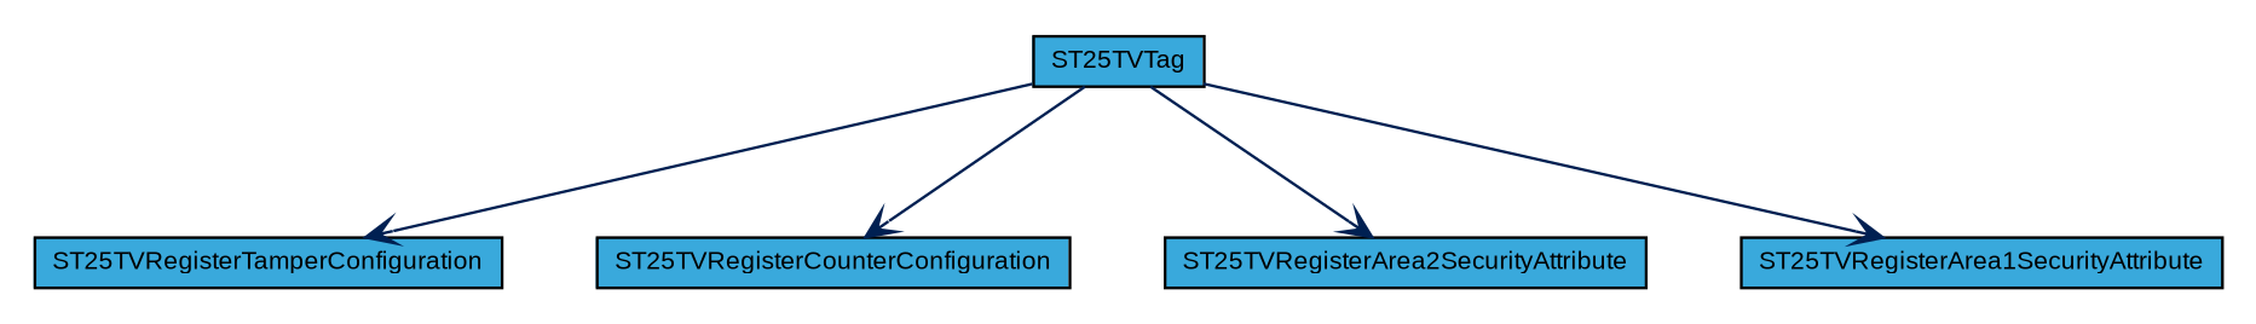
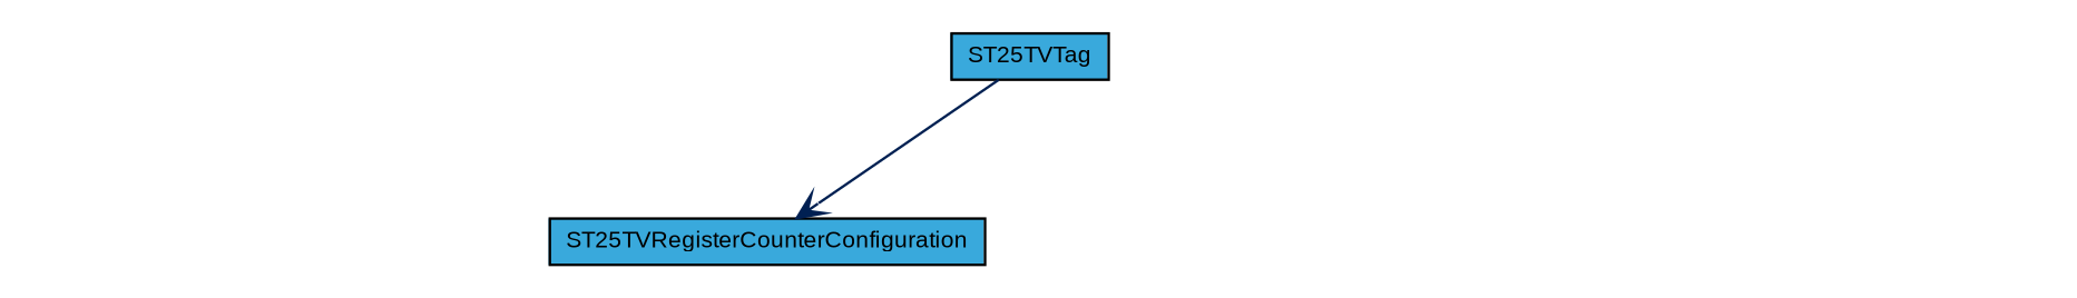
  digraph {
    nodesep=0.25
    ranksep=0.5
    node [fontcolor=black fontname=arial fontsize=9.0 shape=plaintext]
    edge [arrowhead=open color="#002052" fontcolor="#002052" fontname=arial fontsize=10.0 headport=p labelfontname=arial labelfontsize=10 tailport=p]
    n1 [label=<<table title="com.st.st25sdk.type5.st25tv.ST25TVTag" border="0" cellborder="1" cellspacing="0" cellpadding="2" port="p" bgcolor="#39a9dc" href="./ST25TVTag.html"> 		<tr><td><table border="0" cellspacing="0" cellpadding="1"> <tr><td align="center" balign="center"> ST25TVTag </td></tr> 		</table></td></tr> 		</table>>]
-   n2 [label=<<table title="com.st.st25sdk.type5.st25tv.ST25TVRegisterTamperConfiguration" border="0" cellborder="1" cellspacing="0" cellpadding="2" port="p" bgcolor="#39a9dc" href="./ST25TVRegisterTamperConfiguration.html"> 		<tr><td><table border="0" cellspacing="0" cellpadding="1"> <tr><td align="center" balign="center"> ST25TVRegisterTamperConfiguration </td></tr> 		</table></td></tr> 		</table>>]
    n3 [label=<<table title="com.st.st25sdk.type5.st25tv.ST25TVRegisterCounterConfiguration" border="0" cellborder="1" cellspacing="0" cellpadding="2" port="p" bgcolor="#39a9dc" href="./ST25TVRegisterCounterConfiguration.html"> 		<tr><td><table border="0" cellspacing="0" cellpadding="1"> <tr><td align="center" balign="center"> ST25TVRegisterCounterConfiguration </td></tr> 		</table></td></tr> 		</table>>]
-   n4 [label=<<table title="com.st.st25sdk.type5.st25tv.ST25TVRegisterArea2SecurityAttribute" border="0" cellborder="1" cellspacing="0" cellpadding="2" port="p" bgcolor="#39a9dc" href="./ST25TVRegisterArea2SecurityAttribute.html"> 		<tr><td><table border="0" cellspacing="0" cellpadding="1"> <tr><td align="center" balign="center"> ST25TVRegisterArea2SecurityAttribute </td></tr> 		</table></td></tr> 		</table>>]
-   n5 [label=<<table title="com.st.st25sdk.type5.st25tv.ST25TVRegisterArea1SecurityAttribute" border="0" cellborder="1" cellspacing="0" cellpadding="2" port="p" bgcolor="#39a9dc" href="./ST25TVRegisterArea1SecurityAttribute.html"> 		<tr><td><table border="0" cellspacing="0" cellpadding="1"> <tr><td align="center" balign="center"> ST25TVRegisterArea1SecurityAttribute </td></tr> 		</table></td></tr> 		</table>>]
-   n1 -> n2
    n1 -> n3
-   n1 -> n4
-   n1 -> n5
  }
